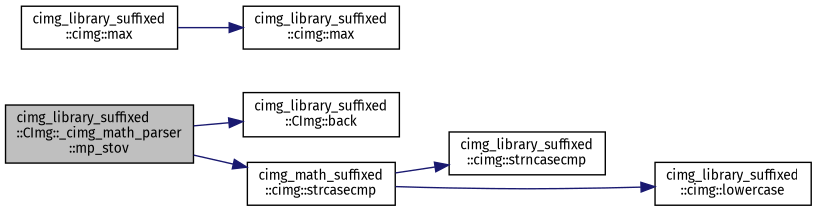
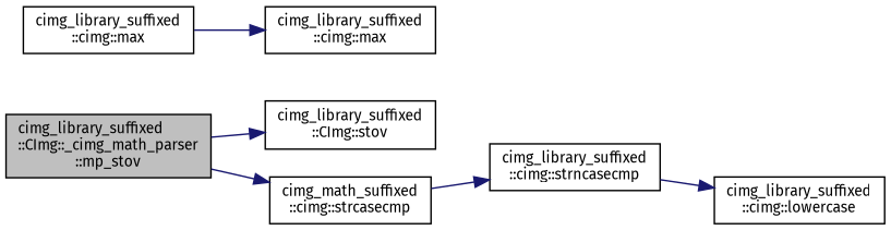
  digraph {
    fontname="Fira Sans"
    rankdir=LR
    node [color=black fillcolor=white fontname="Fira Sans" fontsize=10 shape=record style=filled]
    edge [color=midnightblue fontname="Fira Sans" fontsize=10 labelfontname=Helvetica labelfontsize=10 style=solid]
    n1 [fillcolor=grey75 fontcolor=black height=0.2 label="cimg_library_suffixed\l::CImg::_cimg_math_parser\l::mp_stov" width=0.4]
-   n2 [height=0.2 label="cimg_library_suffixed\l::CImg::back" width=0.4]
+   n2 [height=0.2 label="cimg_library_suffixed\l::CImg::stov" width=0.4]
    n3 [height=0.2 label="cimg_math_suffixed\l::cimg::strcasecmp" width=0.4]
    n4 [height=0.2 label="cimg_library_suffixed\l::cimg::strncasecmp" width=0.4]
    n5 [height=0.2 label="cimg_library_suffixed\l::cimg::lowercase" width=0.4]
    n6 [height=0.2 label="cimg_library_suffixed\l::cimg::max" width=0.4]
    n7 [height=0.2 label="cimg_library_suffixed\l::cimg::max" width=0.4]
    n1 -> n2
    n1 -> n3
    n3 -> n4
-   n3 -> n5
+   n4 -> n5
    n6 -> n7
  }
